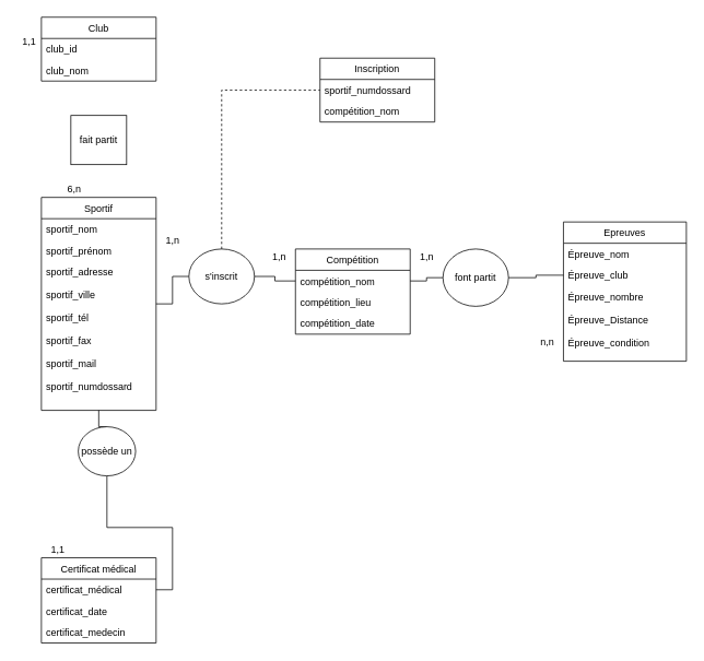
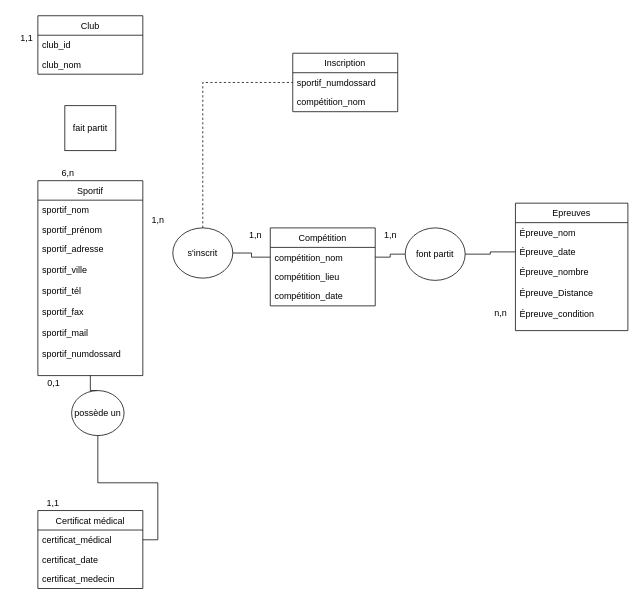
  <mxCell id="0" />
  <mxCell id="1" parent="0" />
  <mxCell id="2" style="edgeStyle=orthogonalEdgeStyle;rounded=0;orthogonalLoop=1;jettySize=auto;html=1;exitX=0.5;exitY=1;exitDx=0;exitDy=0;endArrow=none;endFill=0;" parent="1" source="3" target="12" edge="1"><mxGeometry relative="1" as="geometry" /></mxCell>
  <mxCell id="3" value="Sportif" style="swimlane;fontStyle=0;childLayout=stackLayout;horizontal=1;startSize=26;fillColor=none;horizontalStack=0;resizeParent=1;resizeParentMax=0;resizeLast=0;collapsible=1;marginBottom=0;" parent="1" vertex="1"><mxGeometry x="50" y="240" width="140" height="260" as="geometry" /></mxCell>
  <mxCell id="4" value="sportif_nom" style="text;strokeColor=none;fillColor=none;align=left;verticalAlign=top;spacingLeft=4;spacingRight=4;overflow=hidden;rotatable=0;points=[[0,0.5],[1,0.5]];portConstraint=eastwest;" parent="3" vertex="1"><mxGeometry y="26" width="140" height="26" as="geometry" /></mxCell>
  <mxCell id="5" value="sportif_prénom" style="text;strokeColor=none;fillColor=none;align=left;verticalAlign=top;spacingLeft=4;spacingRight=4;overflow=hidden;rotatable=0;points=[[0,0.5],[1,0.5]];portConstraint=eastwest;" parent="3" vertex="1"><mxGeometry y="52" width="140" height="26" as="geometry" /></mxCell>
  <mxCell id="6" value="sportif_adresse&#10;&#10;sportif_ville&#10;&#10;sportif_tél&#10;&#10;sportif_fax&#10;&#10;sportif_mail&#10;&#10;sportif_numdossard&#10;" style="text;strokeColor=none;fillColor=none;align=left;verticalAlign=top;spacingLeft=4;spacingRight=4;overflow=hidden;rotatable=0;points=[[0,0.5],[1,0.5]];portConstraint=eastwest;" parent="3" vertex="1"><mxGeometry y="78" width="140" height="182" as="geometry" /></mxCell>
  <mxCell id="7" value="fait partit" style="whiteSpace=wrap;html=1;rounded=0;" parent="1" vertex="1"><mxGeometry x="86" y="140" width="68" height="60" as="geometry" /></mxCell>
  <mxCell id="8" value="Club" style="swimlane;fontStyle=0;childLayout=stackLayout;horizontal=1;startSize=26;fillColor=none;horizontalStack=0;resizeParent=1;resizeParentMax=0;resizeLast=0;collapsible=1;marginBottom=0;" parent="1" vertex="1"><mxGeometry x="50" width="140" height="78" as="geometry" y="20" /></mxCell>
  <mxCell id="9" value="club_id" style="text;strokeColor=none;fillColor=none;align=left;verticalAlign=top;spacingLeft=4;spacingRight=4;overflow=hidden;rotatable=0;points=[[0,0.5],[1,0.5]];portConstraint=eastwest;" parent="8" vertex="1"><mxGeometry y="26" width="140" height="26" as="geometry" /></mxCell>
  <mxCell id="10" value="club_nom" style="text;strokeColor=none;fillColor=none;align=left;verticalAlign=top;spacingLeft=4;spacingRight=4;overflow=hidden;rotatable=0;points=[[0,0.5],[1,0.5]];portConstraint=eastwest;" parent="8" vertex="1"><mxGeometry y="52" width="140" height="26" as="geometry" /></mxCell>
  <mxCell id="11" value="" style="edgeStyle=orthogonalEdgeStyle;rounded=0;orthogonalLoop=1;jettySize=auto;html=1;endArrow=none;endFill=0;" parent="1" source="12" target="17" edge="1"><mxGeometry relative="1" as="geometry" /></mxCell>
  <mxCell id="12" value="possède un" style="ellipse;whiteSpace=wrap;html=1;" parent="1" vertex="1"><mxGeometry x="95" y="520" width="70" height="60" as="geometry" /></mxCell>
  <mxCell id="13" value="Inscription" style="swimlane;fontStyle=0;childLayout=stackLayout;horizontal=1;startSize=26;fillColor=none;horizontalStack=0;resizeParent=1;resizeParentMax=0;resizeLast=0;collapsible=1;marginBottom=0;" parent="1" vertex="1"><mxGeometry x="390" y="70" width="140" height="78" as="geometry" /></mxCell>
  <mxCell id="14" value="sportif_numdossard" style="text;strokeColor=none;fillColor=none;align=left;verticalAlign=top;spacingLeft=4;spacingRight=4;overflow=hidden;rotatable=0;points=[[0,0.5],[1,0.5]];portConstraint=eastwest;" parent="13" vertex="1"><mxGeometry y="26" width="140" height="26" as="geometry" /></mxCell>
  <mxCell id="15" value="compétition_nom" style="text;strokeColor=none;fillColor=none;align=left;verticalAlign=top;spacingLeft=4;spacingRight=4;overflow=hidden;rotatable=0;points=[[0,0.5],[1,0.5]];portConstraint=eastwest;" parent="13" vertex="1"><mxGeometry y="52" width="140" height="26" as="geometry" /></mxCell>
  <mxCell id="16" value="Certificat médical " style="swimlane;fontStyle=0;childLayout=stackLayout;horizontal=1;startSize=26;fillColor=none;horizontalStack=0;resizeParent=1;resizeParentMax=0;resizeLast=0;collapsible=1;marginBottom=0;" parent="1" vertex="1"><mxGeometry x="50" y="680" width="140" height="104" as="geometry" /></mxCell>
  <mxCell id="17" value="certificat_médical&#10;" style="text;strokeColor=none;fillColor=none;align=left;verticalAlign=top;spacingLeft=4;spacingRight=4;overflow=hidden;rotatable=0;points=[[0,0.5],[1,0.5]];portConstraint=eastwest;" parent="16" vertex="1"><mxGeometry y="26" width="140" height="26" as="geometry" /></mxCell>
  <mxCell id="18" value="certificat_date" style="text;strokeColor=none;fillColor=none;align=left;verticalAlign=top;spacingLeft=4;spacingRight=4;overflow=hidden;rotatable=0;points=[[0,0.5],[1,0.5]];portConstraint=eastwest;" parent="16" vertex="1"><mxGeometry y="52" width="140" height="26" as="geometry" /></mxCell>
  <mxCell id="19" value="certificat_medecin" style="text;strokeColor=none;fillColor=none;align=left;verticalAlign=top;spacingLeft=4;spacingRight=4;overflow=hidden;rotatable=0;points=[[0,0.5],[1,0.5]];portConstraint=eastwest;" parent="16" vertex="1"><mxGeometry y="78" width="140" height="26" as="geometry" /></mxCell>
  <mxCell id="20" style="edgeStyle=orthogonalEdgeStyle;rounded=0;orthogonalLoop=1;jettySize=auto;html=1;entryX=0;entryY=0.5;entryDx=0;entryDy=0;endArrow=none;endFill=0;dashed=1;" parent="1" source="23" target="14" edge="1"><mxGeometry relative="1" as="geometry" /></mxCell>
  <mxCell id="21" style="edgeStyle=orthogonalEdgeStyle;rounded=0;orthogonalLoop=1;jettySize=auto;html=1;exitX=1;exitY=0.5;exitDx=0;exitDy=0;entryX=0;entryY=0.5;entryDx=0;entryDy=0;endArrow=none;endFill=0;" parent="1" source="23" target="27" edge="1"><mxGeometry relative="1" as="geometry" /></mxCell>
- <mxCell id="22" style="edgeStyle=orthogonalEdgeStyle;rounded=0;orthogonalLoop=1;jettySize=auto;html=1;exitX=0;exitY=0.5;exitDx=0;exitDy=0;entryX=1;entryY=0.5;entryDx=0;entryDy=0;endArrow=none;endFill=0;" parent="1" source="23" target="3" edge="1"><mxGeometry relative="1" as="geometry" /></mxCell>
  <mxCell id="23" value="s'inscrit" style="ellipse;whiteSpace=wrap;html=1;" parent="1" vertex="1"><mxGeometry x="230" y="303" width="80" height="67" as="geometry" /></mxCell>
  <mxCell id="24" style="edgeStyle=orthogonalEdgeStyle;rounded=0;orthogonalLoop=1;jettySize=auto;html=1;exitX=0;exitY=0.5;exitDx=0;exitDy=0;entryX=1;entryY=0.5;entryDx=0;entryDy=0;startArrow=none;startFill=0;endArrow=none;endFill=0;" parent="1" source="25" target="27" edge="1"><mxGeometry relative="1" as="geometry" /></mxCell>
  <mxCell id="25" value="font partit" style="ellipse;whiteSpace=wrap;html=1;" parent="1" vertex="1"><mxGeometry x="540" y="303" width="80" height="70" as="geometry" /></mxCell>
  <mxCell id="26" value="Compétition" style="swimlane;fontStyle=0;childLayout=stackLayout;horizontal=1;startSize=26;fillColor=none;horizontalStack=0;resizeParent=1;resizeParentMax=0;resizeLast=0;collapsible=1;marginBottom=0;" parent="1" vertex="1"><mxGeometry x="360" y="303" width="140" height="104" as="geometry" /></mxCell>
  <mxCell id="27" value="compétition_nom" style="text;strokeColor=none;fillColor=none;align=left;verticalAlign=top;spacingLeft=4;spacingRight=4;overflow=hidden;rotatable=0;points=[[0,0.5],[1,0.5]];portConstraint=eastwest;" parent="26" vertex="1"><mxGeometry y="26" width="140" height="26" as="geometry" /></mxCell>
  <mxCell id="28" value="compétition_lieu" style="text;strokeColor=none;fillColor=none;align=left;verticalAlign=top;spacingLeft=4;spacingRight=4;overflow=hidden;rotatable=0;points=[[0,0.5],[1,0.5]];portConstraint=eastwest;" parent="26" vertex="1"><mxGeometry y="52" width="140" height="26" as="geometry" /></mxCell>
  <mxCell id="29" value="compétition_date" style="text;strokeColor=none;fillColor=none;align=left;verticalAlign=top;spacingLeft=4;spacingRight=4;overflow=hidden;rotatable=0;points=[[0,0.5],[1,0.5]];portConstraint=eastwest;" parent="26" vertex="1"><mxGeometry y="78" width="140" height="26" as="geometry" /></mxCell>
  <mxCell id="30" value="Epreuves" style="swimlane;fontStyle=0;childLayout=stackLayout;horizontal=1;startSize=26;fillColor=none;horizontalStack=0;resizeParent=1;resizeParentMax=0;resizeLast=0;collapsible=1;marginBottom=0;" parent="1" vertex="1"><mxGeometry x="687" y="270" width="150" height="170" as="geometry" /></mxCell>
  <mxCell id="31" value="Épreuve_nom" style="text;strokeColor=none;fillColor=none;align=left;verticalAlign=top;spacingLeft=4;spacingRight=4;overflow=hidden;rotatable=0;points=[[0,0.5],[1,0.5]];portConstraint=eastwest;" parent="30" vertex="1"><mxGeometry y="26" width="150" height="26" as="geometry" /></mxCell>
- <mxCell id="32" value="Épreuve_club" style="text;strokeColor=none;fillColor=none;align=left;verticalAlign=top;spacingLeft=4;spacingRight=4;overflow=hidden;rotatable=0;points=[[0,0.5],[1,0.5]];portConstraint=eastwest;" parent="30" vertex="1"><mxGeometry y="52" width="150" height="26" as="geometry" /></mxCell>
+ <mxCell id="32" value="Épreuve_date" style="text;strokeColor=none;fillColor=none;align=left;verticalAlign=top;spacingLeft=4;spacingRight=4;overflow=hidden;rotatable=0;points=[[0,0.5],[1,0.5]];portConstraint=eastwest;" parent="30" vertex="1"><mxGeometry y="52" width="150" height="26" as="geometry" /></mxCell>
  <mxCell id="33" value="Épreuve_nombre&#10;&#10;Épreuve_Distance&#10;&#10;Épreuve_condition&#10;" style="text;strokeColor=none;fillColor=none;align=left;verticalAlign=top;spacingLeft=4;spacingRight=4;overflow=hidden;rotatable=0;points=[[0,0.5],[1,0.5]];portConstraint=eastwest;" parent="30" vertex="1"><mxGeometry y="78" width="150" height="92" as="geometry" /></mxCell>
  <mxCell id="34" style="edgeStyle=orthogonalEdgeStyle;rounded=0;orthogonalLoop=1;jettySize=auto;html=1;exitX=0;exitY=0.5;exitDx=0;exitDy=0;entryX=1;entryY=0.5;entryDx=0;entryDy=0;endArrow=none;endFill=0;" parent="1" source="32" target="25" edge="1"><mxGeometry relative="1" as="geometry" /></mxCell>
  <mxCell id="35" value="1,1" style="text;html=1;align=center;verticalAlign=middle;resizable=0;points=[];autosize=1;" vertex="1" parent="1"><mxGeometry x="20" y="40" width="30" height="20" as="geometry" /></mxCell>
  <mxCell id="36" value="6,n" style="text;html=1;align=center;verticalAlign=middle;resizable=0;points=[];autosize=1;" vertex="1" parent="1"><mxGeometry x="75" y="220" width="30" height="20" as="geometry" /></mxCell>
  <mxCell id="37" value="1,1" style="text;html=1;align=center;verticalAlign=middle;resizable=0;points=[];autosize=1;" vertex="1" parent="1"><mxGeometry x="55" y="660" width="30" height="20" as="geometry" /></mxCell>
+ <mxCell id="38" value="0,1" style="text;html=1;align=center;verticalAlign=middle;resizable=0;points=[];autosize=1;" vertex="1" parent="1"><mxGeometry x="56" y="500" width="30" height="20" as="geometry" /></mxCell>
  <mxCell id="39" value="1,n" style="text;html=1;align=center;verticalAlign=middle;resizable=0;points=[];autosize=1;" vertex="1" parent="1"><mxGeometry x="195" y="283" width="30" height="20" as="geometry" /></mxCell>
  <mxCell id="40" value="1,n" style="text;html=1;align=center;verticalAlign=middle;resizable=0;points=[];autosize=1;" vertex="1" parent="1"><mxGeometry x="325" y="303" width="30" height="20" as="geometry" /></mxCell>
  <mxCell id="41" value="1,n" style="text;html=1;align=center;verticalAlign=middle;resizable=0;points=[];autosize=1;" vertex="1" parent="1"><mxGeometry x="505" y="303" width="30" height="20" as="geometry" /></mxCell>
  <mxCell id="42" value="n,n" style="text;html=1;align=center;verticalAlign=middle;resizable=0;points=[];autosize=1;" vertex="1" parent="1"><mxGeometry x="652" y="407" width="30" height="20" as="geometry" /></mxCell>
